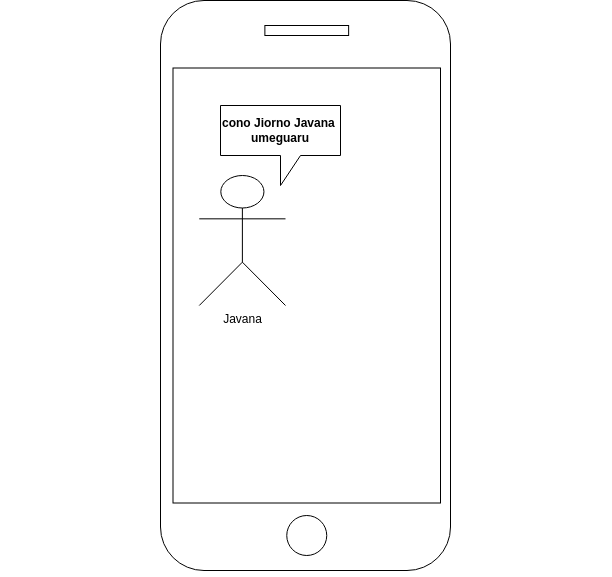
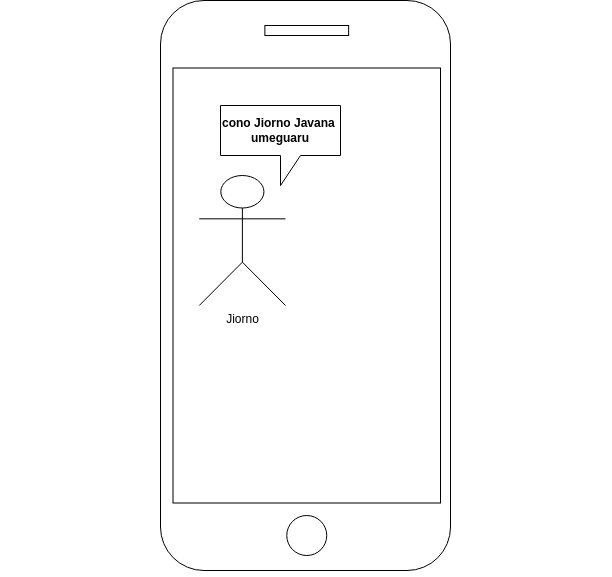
  <mxCell id="0" />
  <mxCell id="1" parent="0" />
  <mxCell id="2" value="" style="rounded=1;whiteSpace=wrap;html=1;rotation=90;" vertex="1" parent="1"><mxGeometry x="20" y="135" width="570" height="290" as="geometry" /></mxCell>
  <mxCell id="3" value="" style="rounded=0;whiteSpace=wrap;html=1;rotation=90;" vertex="1" parent="1"><mxGeometry x="88.75" y="146.25" width="435" height="267.5" as="geometry" /></mxCell>
  <mxCell id="4" value="" style="rounded=0;whiteSpace=wrap;html=1;" vertex="1" parent="1"><mxGeometry x="264.38" y="20" width="83.75" height="10" as="geometry" /></mxCell>
  <mxCell id="5" value="" style="ellipse;whiteSpace=wrap;html=1;aspect=fixed;" vertex="1" parent="1"><mxGeometry x="286.25" y="510" width="40" height="40" as="geometry" /></mxCell>
- <mxCell id="6" value="Javana&lt;br&gt;" style="shape=umlActor;verticalLabelPosition=bottom;verticalAlign=top;html=1;outlineConnect=0;" vertex="1" parent="1"><mxGeometry x="198.75" y="170" width="86.25" height="130" as="geometry" /></mxCell>
+ <mxCell id="6" value="Jiorno&lt;br&gt;" style="shape=umlActor;verticalLabelPosition=bottom;verticalAlign=top;html=1;outlineConnect=0;" vertex="1" parent="1"><mxGeometry x="198.75" y="170" width="86.25" height="130" as="geometry" /></mxCell>
  <mxCell id="7" value="cono Jiorno Javana&amp;nbsp;&lt;br&gt;umeguaru" style="shape=callout;whiteSpace=wrap;html=1;perimeter=calloutPerimeter;fontStyle=1" vertex="1" parent="1"><mxGeometry x="220" y="100" width="120" height="80" as="geometry" /></mxCell>
